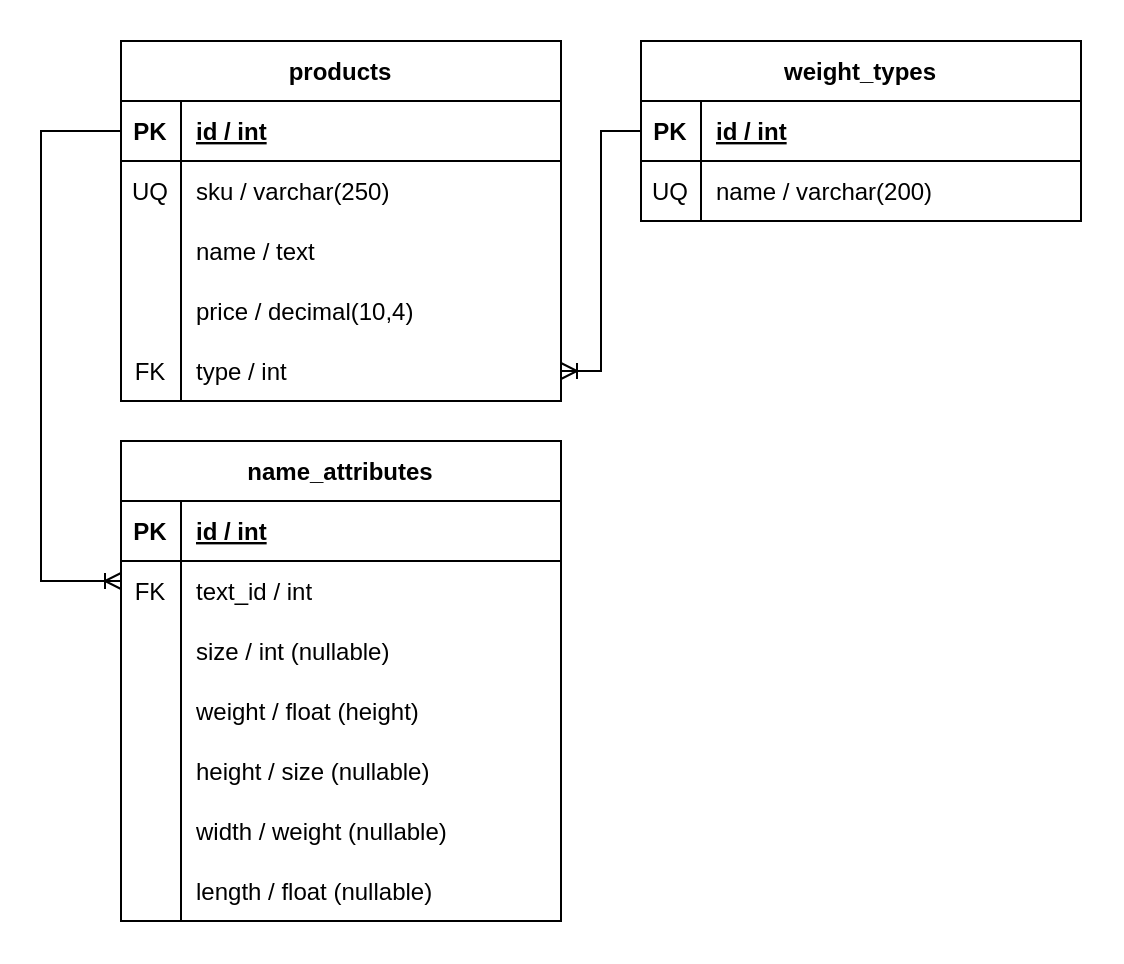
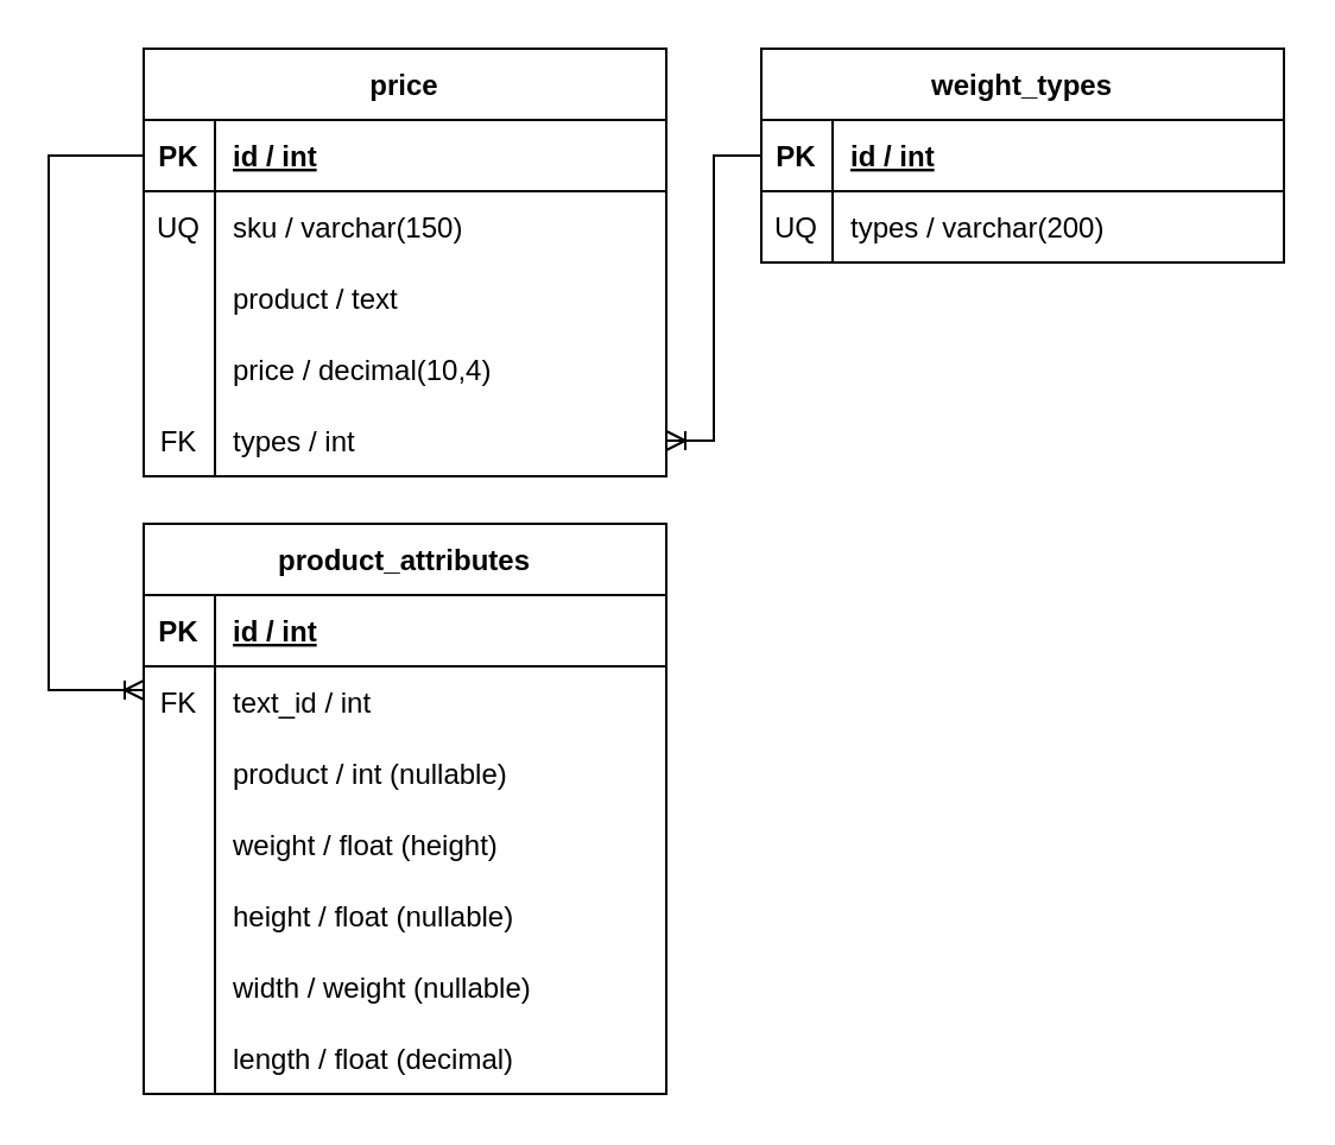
  <mxCell id="0" />
  <mxCell id="1" parent="0" />
- <mxCell id="2" value="products" style="shape=table;startSize=30;container=1;collapsible=1;childLayout=tableLayout;fixedRows=1;rowLines=0;fontStyle=1;align=center;resizeLast=1;" vertex="1" parent="1"><mxGeometry x="60" y="20" width="220" height="180" as="geometry" /></mxCell>
+ <mxCell id="2" value="price" style="shape=table;startSize=30;container=1;collapsible=1;childLayout=tableLayout;fixedRows=1;rowLines=0;fontStyle=1;align=center;resizeLast=1;" vertex="1" parent="1"><mxGeometry x="60" y="20" width="220" height="180" as="geometry" /></mxCell>
  <mxCell id="3" value="" style="shape=tableRow;horizontal=0;startSize=0;swimlaneHead=0;swimlaneBody=0;fillColor=none;collapsible=0;dropTarget=0;points=[[0,0.5],[1,0.5]];portConstraint=eastwest;top=0;left=0;right=0;bottom=1;" vertex="1" parent="2"><mxGeometry y="30" width="220" height="30" as="geometry" /></mxCell>
  <mxCell id="4" value="PK" style="shape=partialRectangle;connectable=0;fillColor=none;top=0;left=0;bottom=0;right=0;fontStyle=1;overflow=hidden;" vertex="1" parent="3"><mxGeometry width="30" height="30" as="geometry"><mxRectangle width="30" height="30" as="alternateBounds" /></mxGeometry></mxCell>
  <mxCell id="5" value="id / int" style="shape=partialRectangle;connectable=0;fillColor=none;top=0;left=0;bottom=0;right=0;align=left;spacingLeft=6;fontStyle=5;overflow=hidden;" vertex="1" parent="3"><mxGeometry x="30" width="190" height="30" as="geometry"><mxRectangle width="190" height="30" as="alternateBounds" /></mxGeometry></mxCell>
  <mxCell id="6" value="" style="shape=tableRow;horizontal=0;startSize=0;swimlaneHead=0;swimlaneBody=0;fillColor=none;collapsible=0;dropTarget=0;points=[[0,0.5],[1,0.5]];portConstraint=eastwest;top=0;left=0;right=0;bottom=0;" vertex="1" parent="2"><mxGeometry y="60" width="220" height="30" as="geometry" /></mxCell>
  <mxCell id="7" value="UQ" style="shape=partialRectangle;connectable=0;fillColor=none;top=0;left=0;bottom=0;right=0;editable=1;overflow=hidden;" vertex="1" parent="6"><mxGeometry width="30" height="30" as="geometry"><mxRectangle width="30" height="30" as="alternateBounds" /></mxGeometry></mxCell>
- <mxCell id="8" value="sku / varchar(250)" style="shape=partialRectangle;connectable=0;fillColor=none;top=0;left=0;bottom=0;right=0;align=left;spacingLeft=6;overflow=hidden;" vertex="1" parent="6"><mxGeometry x="30" width="190" height="30" as="geometry"><mxRectangle width="190" height="30" as="alternateBounds" /></mxGeometry></mxCell>
+ <mxCell id="8" value="sku / varchar(150)" style="shape=partialRectangle;connectable=0;fillColor=none;top=0;left=0;bottom=0;right=0;align=left;spacingLeft=6;overflow=hidden;" vertex="1" parent="6"><mxGeometry x="30" width="190" height="30" as="geometry"><mxRectangle width="190" height="30" as="alternateBounds" /></mxGeometry></mxCell>
  <mxCell id="9" value="" style="shape=tableRow;horizontal=0;startSize=0;swimlaneHead=0;swimlaneBody=0;fillColor=none;collapsible=0;dropTarget=0;points=[[0,0.5],[1,0.5]];portConstraint=eastwest;top=0;left=0;right=0;bottom=0;" vertex="1" parent="2"><mxGeometry y="90" width="220" height="30" as="geometry" /></mxCell>
  <mxCell id="10" value="" style="shape=partialRectangle;connectable=0;fillColor=none;top=0;left=0;bottom=0;right=0;editable=1;overflow=hidden;" vertex="1" parent="9"><mxGeometry width="30" height="30" as="geometry"><mxRectangle width="30" height="30" as="alternateBounds" /></mxGeometry></mxCell>
- <mxCell id="11" value="name / text" style="shape=partialRectangle;connectable=0;fillColor=none;top=0;left=0;bottom=0;right=0;align=left;spacingLeft=6;overflow=hidden;" vertex="1" parent="9"><mxGeometry x="30" width="190" height="30" as="geometry"><mxRectangle width="190" height="30" as="alternateBounds" /></mxGeometry></mxCell>
+ <mxCell id="11" value="product / text" style="shape=partialRectangle;connectable=0;fillColor=none;top=0;left=0;bottom=0;right=0;align=left;spacingLeft=6;overflow=hidden;" vertex="1" parent="9"><mxGeometry x="30" width="190" height="30" as="geometry"><mxRectangle width="190" height="30" as="alternateBounds" /></mxGeometry></mxCell>
  <mxCell id="12" value="" style="shape=tableRow;horizontal=0;startSize=0;swimlaneHead=0;swimlaneBody=0;fillColor=none;collapsible=0;dropTarget=0;points=[[0,0.5],[1,0.5]];portConstraint=eastwest;top=0;left=0;right=0;bottom=0;" vertex="1" parent="2"><mxGeometry y="120" width="220" height="30" as="geometry" /></mxCell>
  <mxCell id="13" value="" style="shape=partialRectangle;connectable=0;fillColor=none;top=0;left=0;bottom=0;right=0;editable=1;overflow=hidden;" vertex="1" parent="12"><mxGeometry width="30" height="30" as="geometry"><mxRectangle width="30" height="30" as="alternateBounds" /></mxGeometry></mxCell>
  <mxCell id="14" value="price / decimal(10,4)" style="shape=partialRectangle;connectable=0;fillColor=none;top=0;left=0;bottom=0;right=0;align=left;spacingLeft=6;overflow=hidden;" vertex="1" parent="12"><mxGeometry x="30" width="190" height="30" as="geometry"><mxRectangle width="190" height="30" as="alternateBounds" /></mxGeometry></mxCell>
  <mxCell id="15" value="" style="shape=tableRow;horizontal=0;startSize=0;swimlaneHead=0;swimlaneBody=0;fillColor=none;collapsible=0;dropTarget=0;points=[[0,0.5],[1,0.5]];portConstraint=eastwest;top=0;left=0;right=0;bottom=0;" vertex="1" parent="2"><mxGeometry y="150" width="220" height="30" as="geometry" /></mxCell>
  <mxCell id="16" value="FK" style="shape=partialRectangle;connectable=0;fillColor=none;top=0;left=0;bottom=0;right=0;editable=1;overflow=hidden;" vertex="1" parent="15"><mxGeometry width="30" height="30" as="geometry"><mxRectangle width="30" height="30" as="alternateBounds" /></mxGeometry></mxCell>
- <mxCell id="17" value="type / int" style="shape=partialRectangle;connectable=0;fillColor=none;top=0;left=0;bottom=0;right=0;align=left;spacingLeft=6;overflow=hidden;" vertex="1" parent="15"><mxGeometry x="30" width="190" height="30" as="geometry"><mxRectangle width="190" height="30" as="alternateBounds" /></mxGeometry></mxCell>
+ <mxCell id="17" value="types / int" style="shape=partialRectangle;connectable=0;fillColor=none;top=0;left=0;bottom=0;right=0;align=left;spacingLeft=6;overflow=hidden;" vertex="1" parent="15"><mxGeometry x="30" width="190" height="30" as="geometry"><mxRectangle width="190" height="30" as="alternateBounds" /></mxGeometry></mxCell>
  <mxCell id="18" value="weight_types" style="shape=table;startSize=30;container=1;collapsible=1;childLayout=tableLayout;fixedRows=1;rowLines=0;fontStyle=1;align=center;resizeLast=1;" vertex="1" parent="1"><mxGeometry x="320" y="20" width="220" height="90" as="geometry" /></mxCell>
  <mxCell id="19" value="" style="shape=tableRow;horizontal=0;startSize=0;swimlaneHead=0;swimlaneBody=0;fillColor=none;collapsible=0;dropTarget=0;points=[[0,0.5],[1,0.5]];portConstraint=eastwest;top=0;left=0;right=0;bottom=1;" vertex="1" parent="18"><mxGeometry y="30" width="220" height="30" as="geometry" /></mxCell>
  <mxCell id="20" value="PK" style="shape=partialRectangle;connectable=0;fillColor=none;top=0;left=0;bottom=0;right=0;fontStyle=1;overflow=hidden;" vertex="1" parent="19"><mxGeometry width="30" height="30" as="geometry"><mxRectangle width="30" height="30" as="alternateBounds" /></mxGeometry></mxCell>
  <mxCell id="21" value="id / int" style="shape=partialRectangle;connectable=0;fillColor=none;top=0;left=0;bottom=0;right=0;align=left;spacingLeft=6;fontStyle=5;overflow=hidden;" vertex="1" parent="19"><mxGeometry x="30" width="190" height="30" as="geometry"><mxRectangle width="190" height="30" as="alternateBounds" /></mxGeometry></mxCell>
  <mxCell id="22" value="" style="shape=tableRow;horizontal=0;startSize=0;swimlaneHead=0;swimlaneBody=0;fillColor=none;collapsible=0;dropTarget=0;points=[[0,0.5],[1,0.5]];portConstraint=eastwest;top=0;left=0;right=0;bottom=0;" vertex="1" parent="18"><mxGeometry y="60" width="220" height="30" as="geometry" /></mxCell>
  <mxCell id="23" value="UQ" style="shape=partialRectangle;connectable=0;fillColor=none;top=0;left=0;bottom=0;right=0;editable=1;overflow=hidden;" vertex="1" parent="22"><mxGeometry width="30" height="30" as="geometry"><mxRectangle width="30" height="30" as="alternateBounds" /></mxGeometry></mxCell>
- <mxCell id="24" value="name / varchar(200)" style="shape=partialRectangle;connectable=0;fillColor=none;top=0;left=0;bottom=0;right=0;align=left;spacingLeft=6;overflow=hidden;" vertex="1" parent="22"><mxGeometry x="30" width="190" height="30" as="geometry"><mxRectangle width="190" height="30" as="alternateBounds" /></mxGeometry></mxCell>
- <mxCell id="25" value="name_attributes" style="shape=table;startSize=30;container=1;collapsible=1;childLayout=tableLayout;fixedRows=1;rowLines=0;fontStyle=1;align=center;resizeLast=1;" vertex="1" parent="1"><mxGeometry x="60" y="220" width="220" height="240" as="geometry" /></mxCell>
+ <mxCell id="24" value="types / varchar(200)" style="shape=partialRectangle;connectable=0;fillColor=none;top=0;left=0;bottom=0;right=0;align=left;spacingLeft=6;overflow=hidden;" vertex="1" parent="22"><mxGeometry x="30" width="190" height="30" as="geometry"><mxRectangle width="190" height="30" as="alternateBounds" /></mxGeometry></mxCell>
+ <mxCell id="25" value="product_attributes" style="shape=table;startSize=30;container=1;collapsible=1;childLayout=tableLayout;fixedRows=1;rowLines=0;fontStyle=1;align=center;resizeLast=1;" vertex="1" parent="1"><mxGeometry x="60" y="220" width="220" height="240" as="geometry" /></mxCell>
  <mxCell id="26" value="" style="shape=tableRow;horizontal=0;startSize=0;swimlaneHead=0;swimlaneBody=0;fillColor=none;collapsible=0;dropTarget=0;points=[[0,0.5],[1,0.5]];portConstraint=eastwest;top=0;left=0;right=0;bottom=1;" vertex="1" parent="25"><mxGeometry y="30" width="220" height="30" as="geometry" /></mxCell>
  <mxCell id="27" value="PK" style="shape=partialRectangle;connectable=0;fillColor=none;top=0;left=0;bottom=0;right=0;fontStyle=1;overflow=hidden;" vertex="1" parent="26"><mxGeometry width="30" height="30" as="geometry"><mxRectangle width="30" height="30" as="alternateBounds" /></mxGeometry></mxCell>
  <mxCell id="28" value="id / int" style="shape=partialRectangle;connectable=0;fillColor=none;top=0;left=0;bottom=0;right=0;align=left;spacingLeft=6;fontStyle=5;overflow=hidden;" vertex="1" parent="26"><mxGeometry x="30" width="190" height="30" as="geometry"><mxRectangle width="190" height="30" as="alternateBounds" /></mxGeometry></mxCell>
  <mxCell id="29" value="" style="shape=tableRow;horizontal=0;startSize=0;swimlaneHead=0;swimlaneBody=0;fillColor=none;collapsible=0;dropTarget=0;points=[[0,0.5],[1,0.5]];portConstraint=eastwest;top=0;left=0;right=0;bottom=0;" vertex="1" parent="25"><mxGeometry y="60" width="220" height="30" as="geometry" /></mxCell>
  <mxCell id="30" value="FK" style="shape=partialRectangle;connectable=0;fillColor=none;top=0;left=0;bottom=0;right=0;editable=1;overflow=hidden;" vertex="1" parent="29"><mxGeometry width="30" height="30" as="geometry"><mxRectangle width="30" height="30" as="alternateBounds" /></mxGeometry></mxCell>
  <mxCell id="31" value="text_id / int" style="shape=partialRectangle;connectable=0;fillColor=none;top=0;left=0;bottom=0;right=0;align=left;spacingLeft=6;overflow=hidden;" vertex="1" parent="29"><mxGeometry x="30" width="190" height="30" as="geometry"><mxRectangle width="190" height="30" as="alternateBounds" /></mxGeometry></mxCell>
  <mxCell id="32" value="" style="shape=tableRow;horizontal=0;startSize=0;swimlaneHead=0;swimlaneBody=0;fillColor=none;collapsible=0;dropTarget=0;points=[[0,0.5],[1,0.5]];portConstraint=eastwest;top=0;left=0;right=0;bottom=0;" vertex="1" parent="25"><mxGeometry y="90" width="220" height="30" as="geometry" /></mxCell>
  <mxCell id="33" value="" style="shape=partialRectangle;connectable=0;fillColor=none;top=0;left=0;bottom=0;right=0;editable=1;overflow=hidden;" vertex="1" parent="32"><mxGeometry width="30" height="30" as="geometry"><mxRectangle width="30" height="30" as="alternateBounds" /></mxGeometry></mxCell>
- <mxCell id="34" value="size / int (nullable)" style="shape=partialRectangle;connectable=0;fillColor=none;top=0;left=0;bottom=0;right=0;align=left;spacingLeft=6;overflow=hidden;" vertex="1" parent="32"><mxGeometry x="30" width="190" height="30" as="geometry"><mxRectangle width="190" height="30" as="alternateBounds" /></mxGeometry></mxCell>
+ <mxCell id="34" value="product / int (nullable)" style="shape=partialRectangle;connectable=0;fillColor=none;top=0;left=0;bottom=0;right=0;align=left;spacingLeft=6;overflow=hidden;" vertex="1" parent="32"><mxGeometry x="30" width="190" height="30" as="geometry"><mxRectangle width="190" height="30" as="alternateBounds" /></mxGeometry></mxCell>
  <mxCell id="35" value="" style="shape=tableRow;horizontal=0;startSize=0;swimlaneHead=0;swimlaneBody=0;fillColor=none;collapsible=0;dropTarget=0;points=[[0,0.5],[1,0.5]];portConstraint=eastwest;top=0;left=0;right=0;bottom=0;" vertex="1" parent="25"><mxGeometry y="120" width="220" height="30" as="geometry" /></mxCell>
  <mxCell id="36" value="" style="shape=partialRectangle;connectable=0;fillColor=none;top=0;left=0;bottom=0;right=0;editable=1;overflow=hidden;" vertex="1" parent="35"><mxGeometry width="30" height="30" as="geometry"><mxRectangle width="30" height="30" as="alternateBounds" /></mxGeometry></mxCell>
  <mxCell id="37" value="weight / float (height)" style="shape=partialRectangle;connectable=0;fillColor=none;top=0;left=0;bottom=0;right=0;align=left;spacingLeft=6;overflow=hidden;" vertex="1" parent="35"><mxGeometry x="30" width="190" height="30" as="geometry"><mxRectangle width="190" height="30" as="alternateBounds" /></mxGeometry></mxCell>
  <mxCell id="38" value="" style="shape=tableRow;horizontal=0;startSize=0;swimlaneHead=0;swimlaneBody=0;fillColor=none;collapsible=0;dropTarget=0;points=[[0,0.5],[1,0.5]];portConstraint=eastwest;top=0;left=0;right=0;bottom=0;" vertex="1" parent="25"><mxGeometry y="150" width="220" height="30" as="geometry" /></mxCell>
  <mxCell id="39" value="" style="shape=partialRectangle;connectable=0;fillColor=none;top=0;left=0;bottom=0;right=0;editable=1;overflow=hidden;" vertex="1" parent="38"><mxGeometry width="30" height="30" as="geometry"><mxRectangle width="30" height="30" as="alternateBounds" /></mxGeometry></mxCell>
- <mxCell id="40" value="height / size (nullable)" style="shape=partialRectangle;connectable=0;fillColor=none;top=0;left=0;bottom=0;right=0;align=left;spacingLeft=6;overflow=hidden;" vertex="1" parent="38"><mxGeometry x="30" width="190" height="30" as="geometry"><mxRectangle width="190" height="30" as="alternateBounds" /></mxGeometry></mxCell>
+ <mxCell id="40" value="height / float (nullable)" style="shape=partialRectangle;connectable=0;fillColor=none;top=0;left=0;bottom=0;right=0;align=left;spacingLeft=6;overflow=hidden;" vertex="1" parent="38"><mxGeometry x="30" width="190" height="30" as="geometry"><mxRectangle width="190" height="30" as="alternateBounds" /></mxGeometry></mxCell>
  <mxCell id="41" value="" style="shape=tableRow;horizontal=0;startSize=0;swimlaneHead=0;swimlaneBody=0;fillColor=none;collapsible=0;dropTarget=0;points=[[0,0.5],[1,0.5]];portConstraint=eastwest;top=0;left=0;right=0;bottom=0;" vertex="1" parent="25"><mxGeometry y="180" width="220" height="30" as="geometry" /></mxCell>
  <mxCell id="42" value="" style="shape=partialRectangle;connectable=0;fillColor=none;top=0;left=0;bottom=0;right=0;editable=1;overflow=hidden;" vertex="1" parent="41"><mxGeometry width="30" height="30" as="geometry"><mxRectangle width="30" height="30" as="alternateBounds" /></mxGeometry></mxCell>
  <mxCell id="43" value="width / weight (nullable)" style="shape=partialRectangle;connectable=0;fillColor=none;top=0;left=0;bottom=0;right=0;align=left;spacingLeft=6;overflow=hidden;" vertex="1" parent="41"><mxGeometry x="30" width="190" height="30" as="geometry"><mxRectangle width="190" height="30" as="alternateBounds" /></mxGeometry></mxCell>
  <mxCell id="44" value="" style="shape=tableRow;horizontal=0;startSize=0;swimlaneHead=0;swimlaneBody=0;fillColor=none;collapsible=0;dropTarget=0;points=[[0,0.5],[1,0.5]];portConstraint=eastwest;top=0;left=0;right=0;bottom=0;" vertex="1" parent="25"><mxGeometry y="210" width="220" height="30" as="geometry" /></mxCell>
  <mxCell id="45" value="" style="shape=partialRectangle;connectable=0;fillColor=none;top=0;left=0;bottom=0;right=0;editable=1;overflow=hidden;" vertex="1" parent="44"><mxGeometry width="30" height="30" as="geometry"><mxRectangle width="30" height="30" as="alternateBounds" /></mxGeometry></mxCell>
- <mxCell id="46" value="length / float (nullable)" style="shape=partialRectangle;connectable=0;fillColor=none;top=0;left=0;bottom=0;right=0;align=left;spacingLeft=6;overflow=hidden;" vertex="1" parent="44"><mxGeometry x="30" width="190" height="30" as="geometry"><mxRectangle width="190" height="30" as="alternateBounds" /></mxGeometry></mxCell>
+ <mxCell id="46" value="length / float (decimal)" style="shape=partialRectangle;connectable=0;fillColor=none;top=0;left=0;bottom=0;right=0;align=left;spacingLeft=6;overflow=hidden;" vertex="1" parent="44"><mxGeometry x="30" width="190" height="30" as="geometry"><mxRectangle width="190" height="30" as="alternateBounds" /></mxGeometry></mxCell>
  <mxCell id="47" value="" style="edgeStyle=elbowEdgeStyle;fontSize=12;html=1;endArrow=ERoneToMany;rounded=0;strokeColor=default;entryX=1;entryY=0.5;entryDx=0;entryDy=0;exitX=0;exitY=0.5;exitDx=0;exitDy=0;" edge="1" parent="1" source="19" target="15"><mxGeometry width="100" height="100" relative="1" as="geometry"><mxPoint x="40" y="280" as="sourcePoint" /><mxPoint x="50" y="220" as="targetPoint" /><Array as="points"><mxPoint x="300" y="130" /><mxPoint x="30" y="240" /></Array></mxGeometry></mxCell>
  <mxCell id="48" value="" style="edgeStyle=elbowEdgeStyle;fontSize=12;html=1;endArrow=ERoneToMany;rounded=0;strokeColor=default;exitX=0;exitY=0.5;exitDx=0;exitDy=0;" edge="1" parent="1" source="3"><mxGeometry width="100" height="100" relative="1" as="geometry"><mxPoint x="20" y="90" as="sourcePoint" /><mxPoint x="60" y="290" as="targetPoint" /><Array as="points"><mxPoint x="20" y="170" /></Array></mxGeometry></mxCell>
